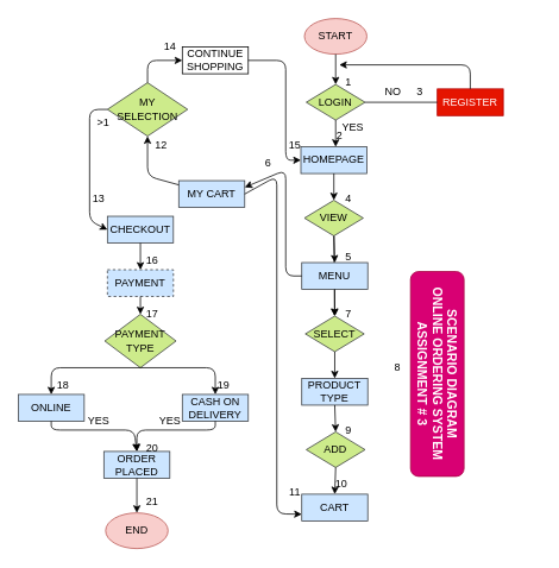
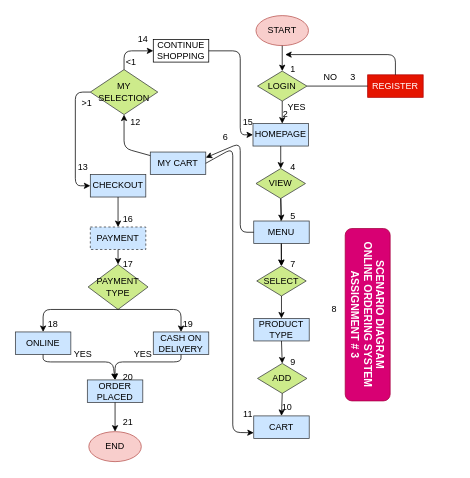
  <mxCell id="0" />
  <mxCell id="1" parent="0" />
  <mxCell id="2" value="START" style="ellipse;whiteSpace=wrap;html=1;fillColor=#f8cecc;strokeColor=#b85450;" vertex="1" parent="1"><mxGeometry x="341" y="20" width="70" height="40" as="geometry" /></mxCell>
  <mxCell id="3" value="HOMEPAGE" style="rounded=0;whiteSpace=wrap;html=1;fillColor=#cce5ff;strokeColor=#36393d;" vertex="1" parent="1"><mxGeometry x="337" y="164" width="74" height="30" as="geometry" /></mxCell>
  <mxCell id="4" value="LOGIN" style="rhombus;whiteSpace=wrap;html=1;fillColor=#cdeb8b;strokeColor=#36393d;" vertex="1" parent="1"><mxGeometry x="343" y="94" width="66" height="40" as="geometry" /></mxCell>
  <mxCell id="5" value="" style="endArrow=classic;html=1;exitX=0.5;exitY=1;exitDx=0;exitDy=0;entryX=0.5;entryY=0;entryDx=0;entryDy=0;" edge="1" parent="1" source="2" target="4"><mxGeometry width="50" height="50" relative="1" as="geometry"><mxPoint x="380" y="284" as="sourcePoint" /><mxPoint x="430" y="234" as="targetPoint" /></mxGeometry></mxCell>
  <mxCell id="6" value="" style="endArrow=classic;html=1;entryX=0.5;entryY=0;entryDx=0;entryDy=0;" edge="1" parent="1" source="4"><mxGeometry width="50" height="50" relative="1" as="geometry"><mxPoint x="378" y="134" as="sourcePoint" /><mxPoint x="376" y="164" as="targetPoint" /></mxGeometry></mxCell>
  <mxCell id="7" value="REGISTER" style="rounded=0;whiteSpace=wrap;html=1;fillColor=#e51400;strokeColor=#B20000;fontColor=#ffffff;" vertex="1" parent="1"><mxGeometry x="490" y="99" width="74" height="30" as="geometry" /></mxCell>
  <mxCell id="8" value="" style="edgeStyle=none;html=1;fontColor=#000000;" edge="1" parent="1" source="9" target="11"><mxGeometry relative="1" as="geometry" /></mxCell>
  <mxCell id="9" value="VIEW" style="rhombus;whiteSpace=wrap;html=1;fillColor=#cdeb8b;strokeColor=#36393d;" vertex="1" parent="1"><mxGeometry x="341" y="224" width="66" height="40" as="geometry" /></mxCell>
  <mxCell id="10" value="MENU" style="rounded=0;whiteSpace=wrap;html=1;fillColor=#cce5ff;strokeColor=#36393d;" vertex="1" parent="1"><mxGeometry x="338" y="294" width="74" height="30" as="geometry" /></mxCell>
  <mxCell id="11" value="SELECT" style="rhombus;whiteSpace=wrap;html=1;fillColor=#cdeb8b;strokeColor=#36393d;" vertex="1" parent="1"><mxGeometry x="342" y="354" width="66" height="40" as="geometry" /></mxCell>
  <mxCell id="12" value="PRODUCT TYPE" style="rounded=0;whiteSpace=wrap;html=1;fillColor=#cce5ff;strokeColor=#36393d;" vertex="1" parent="1"><mxGeometry x="338" y="424" width="74" height="30" as="geometry" /></mxCell>
  <mxCell id="13" value="ADD" style="rhombus;whiteSpace=wrap;html=1;fillColor=#cdeb8b;strokeColor=#36393d;" vertex="1" parent="1"><mxGeometry x="343" y="484" width="66" height="40" as="geometry" /></mxCell>
  <mxCell id="14" value="CART" style="rounded=0;whiteSpace=wrap;html=1;fillColor=#cce5ff;strokeColor=#36393d;" vertex="1" parent="1"><mxGeometry x="338" y="554" width="74" height="30" as="geometry" /></mxCell>
  <mxCell id="15" value="MY CART" style="rounded=0;whiteSpace=wrap;html=1;fillColor=#cce5ff;strokeColor=#36393d;" vertex="1" parent="1"><mxGeometry x="200" y="202" width="74" height="30" as="geometry" /></mxCell>
  <mxCell id="16" value="MY SELECTION" style="rhombus;whiteSpace=wrap;html=1;fillColor=#cdeb8b;strokeColor=#36393d;" vertex="1" parent="1"><mxGeometry x="120" y="92" width="90" height="60" as="geometry" /></mxCell>
  <mxCell id="17" value="CONTINUE SHOPPING" style="rounded=0;whiteSpace=wrap;html=1;" vertex="1" parent="1"><mxGeometry x="204" y="52" width="74" height="30" as="geometry" /></mxCell>
- <mxCell id="18" value="CHECKOUT" style="rounded=0;whiteSpace=wrap;html=1;fillColor=#cce5ff;strokeColor=#36393d;" vertex="1" parent="1"><mxGeometry x="120" y="242" width="74" height="30" as="geometry" /></mxCell>
+ <mxCell id="18" value="CHECKOUT" style="rounded=0;whiteSpace=wrap;html=1;fillColor=#cce5ff;strokeColor=#36393d;" vertex="1" parent="1"><mxGeometry x="120" y="232" width="74" height="30" as="geometry" /></mxCell>
  <mxCell id="19" value="PAYMENT" style="rounded=0;whiteSpace=wrap;html=1;fillColor=#cce5ff;strokeColor=#36393d;dashed=1;" vertex="1" parent="1"><mxGeometry x="120" y="302" width="74" height="30" as="geometry" /></mxCell>
  <mxCell id="20" value="PAYMENT TYPE" style="rhombus;whiteSpace=wrap;html=1;fillColor=#cdeb8b;strokeColor=#36393d;" vertex="1" parent="1"><mxGeometry x="117" y="352" width="80" height="60" as="geometry" /></mxCell>
  <mxCell id="21" value="CASH ON DELIVERY" style="rounded=0;whiteSpace=wrap;html=1;fillColor=#cce5ff;strokeColor=#36393d;" vertex="1" parent="1"><mxGeometry x="204" y="442" width="74" height="30" as="geometry" /></mxCell>
  <mxCell id="22" value="ONLINE" style="rounded=0;whiteSpace=wrap;html=1;fillColor=#cce5ff;strokeColor=#36393d;" vertex="1" parent="1"><mxGeometry x="20" y="442" width="74" height="30" as="geometry" /></mxCell>
  <mxCell id="23" value="ORDER PLACED" style="rounded=0;whiteSpace=wrap;html=1;fillColor=#cce5ff;strokeColor=#36393d;" vertex="1" parent="1"><mxGeometry x="116" y="506" width="74" height="30" as="geometry" /></mxCell>
  <mxCell id="24" value="END" style="ellipse;whiteSpace=wrap;html=1;fillColor=#f8cecc;strokeColor=#b85450;" vertex="1" parent="1"><mxGeometry x="118" y="575" width="70" height="40" as="geometry" /></mxCell>
  <mxCell id="25" value="" style="endArrow=classic;html=1;entryX=0.5;entryY=0;entryDx=0;entryDy=0;exitX=0.5;exitY=1;exitDx=0;exitDy=0;" edge="1" parent="1" source="3" target="9"><mxGeometry width="50" height="50" relative="1" as="geometry"><mxPoint x="410" y="214" as="sourcePoint" /><mxPoint x="410" y="244" as="targetPoint" /></mxGeometry></mxCell>
  <mxCell id="26" value="" style="endArrow=classic;html=1;exitX=0.5;exitY=1;exitDx=0;exitDy=0;entryX=0.5;entryY=0;entryDx=0;entryDy=0;" edge="1" parent="1" source="9" target="10"><mxGeometry width="50" height="50" relative="1" as="geometry"><mxPoint x="370" y="284" as="sourcePoint" /><mxPoint x="370" y="294" as="targetPoint" /></mxGeometry></mxCell>
  <mxCell id="27" value="" style="endArrow=classic;html=1;entryX=0.5;entryY=0;entryDx=0;entryDy=0;exitX=0.5;exitY=1;exitDx=0;exitDy=0;" edge="1" parent="1" source="10" target="11"><mxGeometry width="50" height="50" relative="1" as="geometry"><mxPoint x="380" y="334" as="sourcePoint" /><mxPoint x="380" y="364" as="targetPoint" /></mxGeometry></mxCell>
  <mxCell id="28" value="" style="endArrow=classic;html=1;entryX=0.5;entryY=0;entryDx=0;entryDy=0;exitX=0.5;exitY=1;exitDx=0;exitDy=0;" edge="1" parent="1" source="11" target="12"><mxGeometry width="50" height="50" relative="1" as="geometry"><mxPoint x="380" y="404" as="sourcePoint" /><mxPoint x="380" y="434" as="targetPoint" /></mxGeometry></mxCell>
  <mxCell id="29" value="" style="endArrow=classic;html=1;exitX=0.5;exitY=1;exitDx=0;exitDy=0;entryX=0.5;entryY=0;entryDx=0;entryDy=0;" edge="1" parent="1" source="12" target="13"><mxGeometry width="50" height="50" relative="1" as="geometry"><mxPoint x="370" y="474" as="sourcePoint" /><mxPoint x="370" y="484" as="targetPoint" /></mxGeometry></mxCell>
  <mxCell id="30" value="" style="endArrow=classic;html=1;entryX=0.5;entryY=0;entryDx=0;entryDy=0;exitX=0.5;exitY=1;exitDx=0;exitDy=0;" edge="1" parent="1" source="13" target="14"><mxGeometry width="50" height="50" relative="1" as="geometry"><mxPoint x="400" y="534" as="sourcePoint" /><mxPoint x="400" y="564" as="targetPoint" /></mxGeometry></mxCell>
  <mxCell id="31" value="" style="endArrow=classic;html=1;entryX=0;entryY=0.75;entryDx=0;entryDy=0;exitX=1;exitY=0.5;exitDx=0;exitDy=0;" edge="1" parent="1" source="15" target="14"><mxGeometry width="50" height="50" relative="1" as="geometry"><mxPoint x="300" y="312" as="sourcePoint" /><mxPoint x="300" y="342" as="targetPoint" /><Array as="points"><mxPoint x="310" y="197" /><mxPoint x="310" y="576" /></Array></mxGeometry></mxCell>
  <mxCell id="32" value="" style="endArrow=classic;html=1;entryX=0.5;entryY=1;entryDx=0;entryDy=0;" edge="1" parent="1" source="15" target="16"><mxGeometry width="50" height="50" relative="1" as="geometry"><mxPoint x="260" y="142" as="sourcePoint" /><mxPoint x="165" y="162" as="targetPoint" /><Array as="points"><mxPoint x="165" y="197" /></Array></mxGeometry></mxCell>
  <mxCell id="33" value="" style="endArrow=classic;html=1;entryX=0;entryY=0.5;entryDx=0;entryDy=0;exitX=0.5;exitY=0;exitDx=0;exitDy=0;" edge="1" parent="1" source="16" target="17"><mxGeometry width="50" height="50" relative="1" as="geometry"><mxPoint x="240" y="102" as="sourcePoint" /><mxPoint x="240" y="132" as="targetPoint" /><Array as="points"><mxPoint x="165" y="67" /></Array></mxGeometry></mxCell>
  <mxCell id="34" value="" style="endArrow=classic;html=1;entryX=0;entryY=0.5;entryDx=0;entryDy=0;exitX=1;exitY=0.5;exitDx=0;exitDy=0;" edge="1" parent="1" source="17" target="3"><mxGeometry width="50" height="50" relative="1" as="geometry"><mxPoint x="290" y="122" as="sourcePoint" /><mxPoint x="290" y="152" as="targetPoint" /><Array as="points"><mxPoint x="320" y="67" /><mxPoint x="320" y="179" /></Array></mxGeometry></mxCell>
  <mxCell id="35" value="" style="endArrow=classic;html=1;entryX=0;entryY=0.5;entryDx=0;entryDy=0;exitX=0;exitY=0.5;exitDx=0;exitDy=0;" edge="1" parent="1" source="16" target="18"><mxGeometry width="50" height="50" relative="1" as="geometry"><mxPoint x="70" y="182" as="sourcePoint" /><mxPoint x="70" y="212" as="targetPoint" /><Array as="points"><mxPoint x="100" y="122" /><mxPoint x="100" y="247" /></Array></mxGeometry></mxCell>
  <mxCell id="36" value="" style="endArrow=classic;html=1;entryX=0.5;entryY=0;entryDx=0;entryDy=0;exitX=0.5;exitY=1;exitDx=0;exitDy=0;" edge="1" parent="1" source="18" target="19"><mxGeometry width="50" height="50" relative="1" as="geometry"><mxPoint x="130" y="282" as="sourcePoint" /><mxPoint x="130" y="312" as="targetPoint" /></mxGeometry></mxCell>
  <mxCell id="37" value="" style="endArrow=classic;html=1;entryX=0.5;entryY=0;entryDx=0;entryDy=0;exitX=0.5;exitY=1;exitDx=0;exitDy=0;" edge="1" parent="1" source="19" target="20"><mxGeometry width="50" height="50" relative="1" as="geometry"><mxPoint x="170" y="352" as="sourcePoint" /><mxPoint x="170" y="382" as="targetPoint" /></mxGeometry></mxCell>
  <mxCell id="38" value="" style="endArrow=classic;html=1;entryX=0.5;entryY=0;entryDx=0;entryDy=0;exitX=0.5;exitY=1;exitDx=0;exitDy=0;" edge="1" parent="1" source="20" target="22"><mxGeometry width="50" height="50" relative="1" as="geometry"><mxPoint x="140" y="452" as="sourcePoint" /><mxPoint x="140" y="482" as="targetPoint" /><Array as="points"><mxPoint x="57" y="412" /></Array></mxGeometry></mxCell>
  <mxCell id="39" value="" style="endArrow=classic;html=1;entryX=0.5;entryY=0;entryDx=0;entryDy=0;exitX=0.5;exitY=1;exitDx=0;exitDy=0;" edge="1" parent="1" source="20" target="21"><mxGeometry width="50" height="50" relative="1" as="geometry"><mxPoint x="170" y="452" as="sourcePoint" /><mxPoint x="170" y="482" as="targetPoint" /><Array as="points"><mxPoint x="241" y="412" /></Array></mxGeometry></mxCell>
  <mxCell id="40" value="" style="endArrow=classic;html=1;entryX=0.5;entryY=0;entryDx=0;entryDy=0;exitX=0.5;exitY=1;exitDx=0;exitDy=0;" edge="1" parent="1" source="21" target="23"><mxGeometry width="50" height="50" relative="1" as="geometry"><mxPoint x="210" y="502" as="sourcePoint" /><mxPoint x="210" y="532" as="targetPoint" /><Array as="points"><mxPoint x="241" y="482" /><mxPoint x="153" y="482" /></Array></mxGeometry></mxCell>
  <mxCell id="41" value="" style="endArrow=classic;html=1;entryX=0.5;entryY=0;entryDx=0;entryDy=0;exitX=0.5;exitY=1;exitDx=0;exitDy=0;" edge="1" parent="1" source="22" target="23"><mxGeometry width="50" height="50" relative="1" as="geometry"><mxPoint x="60" y="482" as="sourcePoint" /><mxPoint x="60" y="512" as="targetPoint" /><Array as="points"><mxPoint x="57" y="482" /><mxPoint x="150" y="482" /></Array></mxGeometry></mxCell>
  <mxCell id="42" value="" style="endArrow=classic;html=1;entryX=0.5;entryY=0;entryDx=0;entryDy=0;exitX=0.5;exitY=1;exitDx=0;exitDy=0;" edge="1" parent="1" source="23" target="24"><mxGeometry width="50" height="50" relative="1" as="geometry"><mxPoint x="220" y="592" as="sourcePoint" /><mxPoint x="220" y="622" as="targetPoint" /></mxGeometry></mxCell>
  <mxCell id="43" value="&lt;h3&gt;SCENARIO DIAGRAM&lt;br&gt;ONLINE ORDERING SYSTEM&lt;br&gt;ASSIGNMENT # 3&lt;/h3&gt;" style="rounded=1;whiteSpace=wrap;html=1;rotation=90;fillColor=#d80073;fontColor=#ffffff;strokeColor=#A50040;" vertex="1" parent="1"><mxGeometry x="375" y="389" width="230" height="60" as="geometry" /></mxCell>
+ <mxCell id="44" value="&amp;lt;1" style="text;html=1;align=center;verticalAlign=middle;resizable=0;points=[];autosize=1;strokeColor=none;fillColor=none;fontColor=#000000;" vertex="1" parent="1"><mxGeometry x="159" y="72" width="30" height="20" as="geometry" /></mxCell>
  <mxCell id="45" value="&amp;gt;1" style="text;html=1;align=center;verticalAlign=middle;resizable=0;points=[];autosize=1;strokeColor=none;fillColor=none;fontColor=#000000;" vertex="1" parent="1"><mxGeometry x="100" y="127" width="30" height="20" as="geometry" /></mxCell>
  <mxCell id="46" value="1" style="text;html=1;align=center;verticalAlign=middle;resizable=0;points=[];autosize=1;strokeColor=none;fillColor=none;fontColor=#000000;" vertex="1" parent="1"><mxGeometry x="380" y="82" width="20" height="20" as="geometry" /></mxCell>
  <mxCell id="47" value="2" style="text;html=1;align=center;verticalAlign=middle;resizable=0;points=[];autosize=1;strokeColor=none;fillColor=none;fontColor=#000000;" vertex="1" parent="1"><mxGeometry x="370" y="142" width="20" height="20" as="geometry" /></mxCell>
  <mxCell id="48" value="4" style="text;html=1;align=center;verticalAlign=middle;resizable=0;points=[];autosize=1;strokeColor=none;fillColor=none;fontColor=#000000;" vertex="1" parent="1"><mxGeometry x="380" y="212" width="20" height="20" as="geometry" /></mxCell>
  <mxCell id="49" value="YES" style="text;html=1;align=center;verticalAlign=middle;resizable=0;points=[];autosize=1;strokeColor=none;fillColor=none;fontColor=#000000;" vertex="1" parent="1"><mxGeometry x="375" y="133" width="40" height="20" as="geometry" /></mxCell>
  <mxCell id="50" value="" style="endArrow=none;html=1;exitX=1;exitY=0.5;exitDx=0;exitDy=0;entryX=0;entryY=0.5;entryDx=0;entryDy=0;" edge="1" parent="1" source="4" target="7"><mxGeometry width="50" height="50" relative="1" as="geometry"><mxPoint x="450" y="102" as="sourcePoint" /><mxPoint x="450" y="136" as="targetPoint" /></mxGeometry></mxCell>
  <mxCell id="51" value="NO" style="text;html=1;align=center;verticalAlign=middle;resizable=0;points=[];autosize=1;strokeColor=none;fillColor=none;fontColor=#000000;" vertex="1" parent="1"><mxGeometry x="425" y="92" width="30" height="20" as="geometry" /></mxCell>
  <mxCell id="52" value="3" style="text;html=1;align=center;verticalAlign=middle;resizable=0;points=[];autosize=1;strokeColor=none;fillColor=none;fontColor=#000000;" vertex="1" parent="1"><mxGeometry x="460" y="92" width="20" height="20" as="geometry" /></mxCell>
  <mxCell id="53" value="" style="endArrow=classic;html=1;exitX=0.5;exitY=0;exitDx=0;exitDy=0;" edge="1" parent="1" source="7"><mxGeometry width="50" height="50" relative="1" as="geometry"><mxPoint x="510" y="72" as="sourcePoint" /><mxPoint x="380" y="72" as="targetPoint" /><Array as="points"><mxPoint x="527" y="72" /></Array></mxGeometry></mxCell>
  <mxCell id="54" value="5" style="text;html=1;align=center;verticalAlign=middle;resizable=0;points=[];autosize=1;strokeColor=none;fillColor=none;fontColor=#000000;" vertex="1" parent="1"><mxGeometry x="380" y="278" width="20" height="20" as="geometry" /></mxCell>
  <mxCell id="55" value="7" style="text;html=1;align=center;verticalAlign=middle;resizable=0;points=[];autosize=1;strokeColor=none;fillColor=none;fontColor=#000000;" vertex="1" parent="1"><mxGeometry x="380" y="342" width="20" height="20" as="geometry" /></mxCell>
  <mxCell id="56" value="8" style="text;html=1;align=center;verticalAlign=middle;resizable=0;points=[];autosize=1;strokeColor=none;fillColor=none;fontColor=#000000;" vertex="1" parent="1"><mxGeometry x="435" y="402" width="20" height="20" as="geometry" /></mxCell>
  <mxCell id="57" value="9" style="text;html=1;align=center;verticalAlign=middle;resizable=0;points=[];autosize=1;strokeColor=none;fillColor=none;fontColor=#000000;" vertex="1" parent="1"><mxGeometry x="380" y="472" width="20" height="20" as="geometry" /></mxCell>
  <mxCell id="58" value="" style="endArrow=classic;html=1;exitX=0;exitY=0.5;exitDx=0;exitDy=0;entryX=1;entryY=0.25;entryDx=0;entryDy=0;" edge="1" parent="1" source="10" target="15"><mxGeometry width="50" height="50" relative="1" as="geometry"><mxPoint x="270" y="282" as="sourcePoint" /><mxPoint x="270" y="316" as="targetPoint" /><Array as="points"><mxPoint x="320" y="309" /><mxPoint x="320" y="190" /></Array></mxGeometry></mxCell>
  <mxCell id="59" value="6" style="text;html=1;align=center;verticalAlign=middle;resizable=0;points=[];autosize=1;strokeColor=none;fillColor=none;fontColor=#000000;" vertex="1" parent="1"><mxGeometry x="290" y="172" width="20" height="20" as="geometry" /></mxCell>
  <mxCell id="60" value="10" style="text;html=1;align=center;verticalAlign=middle;resizable=0;points=[];autosize=1;strokeColor=none;fillColor=none;fontColor=#000000;" vertex="1" parent="1"><mxGeometry x="367" y="532" width="30" height="20" as="geometry" /></mxCell>
  <mxCell id="61" value="11" style="text;html=1;align=center;verticalAlign=middle;resizable=0;points=[];autosize=1;strokeColor=none;fillColor=none;fontColor=#000000;" vertex="1" parent="1"><mxGeometry x="315" y="542" width="30" height="20" as="geometry" /></mxCell>
  <mxCell id="62" value="12" style="text;html=1;align=center;verticalAlign=middle;resizable=0;points=[];autosize=1;strokeColor=none;fillColor=none;fontColor=#000000;" vertex="1" parent="1"><mxGeometry x="165" y="152" width="30" height="20" as="geometry" /></mxCell>
  <mxCell id="63" value="13" style="text;html=1;align=center;verticalAlign=middle;resizable=0;points=[];autosize=1;strokeColor=none;fillColor=none;fontColor=#000000;" vertex="1" parent="1"><mxGeometry x="95" y="212" width="30" height="20" as="geometry" /></mxCell>
  <mxCell id="64" value="14" style="text;html=1;align=center;verticalAlign=middle;resizable=0;points=[];autosize=1;strokeColor=none;fillColor=none;fontColor=#000000;" vertex="1" parent="1"><mxGeometry x="175" y="42" width="30" height="20" as="geometry" /></mxCell>
  <mxCell id="65" value="15" style="text;html=1;align=center;verticalAlign=middle;resizable=0;points=[];autosize=1;strokeColor=none;fillColor=none;fontColor=#000000;" vertex="1" parent="1"><mxGeometry x="315" y="152" width="30" height="20" as="geometry" /></mxCell>
  <mxCell id="66" value="16" style="text;html=1;align=center;verticalAlign=middle;resizable=0;points=[];autosize=1;strokeColor=none;fillColor=none;fontColor=#000000;" vertex="1" parent="1"><mxGeometry x="155" y="282" width="30" height="20" as="geometry" /></mxCell>
  <mxCell id="67" value="17" style="text;html=1;align=center;verticalAlign=middle;resizable=0;points=[];autosize=1;strokeColor=none;fillColor=none;fontColor=#000000;" vertex="1" parent="1"><mxGeometry x="155" y="342" width="30" height="20" as="geometry" /></mxCell>
  <mxCell id="68" value="18" style="text;html=1;align=center;verticalAlign=middle;resizable=0;points=[];autosize=1;strokeColor=none;fillColor=none;fontColor=#000000;" vertex="1" parent="1"><mxGeometry x="55" y="422" width="30" height="20" as="geometry" /></mxCell>
  <mxCell id="69" value="19" style="text;html=1;align=center;verticalAlign=middle;resizable=0;points=[];autosize=1;strokeColor=none;fillColor=none;fontColor=#000000;" vertex="1" parent="1"><mxGeometry x="235" y="422" width="30" height="20" as="geometry" /></mxCell>
  <mxCell id="70" value="YES" style="text;html=1;align=center;verticalAlign=middle;resizable=0;points=[];autosize=1;strokeColor=none;fillColor=none;fontColor=#000000;" vertex="1" parent="1"><mxGeometry x="90" y="462" width="40" height="20" as="geometry" /></mxCell>
  <mxCell id="71" value="YES" style="text;html=1;align=center;verticalAlign=middle;resizable=0;points=[];autosize=1;strokeColor=none;fillColor=none;fontColor=#000000;" vertex="1" parent="1"><mxGeometry x="170" y="462" width="40" height="20" as="geometry" /></mxCell>
  <mxCell id="72" value="20" style="text;html=1;align=center;verticalAlign=middle;resizable=0;points=[];autosize=1;strokeColor=none;fillColor=none;fontColor=#000000;" vertex="1" parent="1"><mxGeometry x="155" y="492" width="30" height="20" as="geometry" /></mxCell>
  <mxCell id="73" value="21" style="text;html=1;align=center;verticalAlign=middle;resizable=0;points=[];autosize=1;strokeColor=none;fillColor=none;fontColor=#000000;" vertex="1" parent="1"><mxGeometry x="155" y="552" width="30" height="20" as="geometry" /></mxCell>
